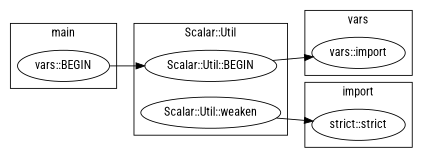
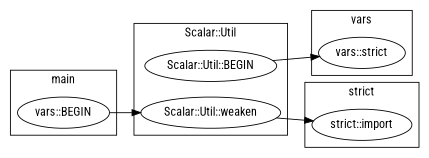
  digraph {
    fontname="Roboto Condensed"
    rankdir=LR
    node [fontname="Roboto Condensed"]
    edge [fontname="Roboto Condensed"]
    n1 [label="vars::BEGIN"]
-   "vars::import"
-   "strict::import" [label="strict::strict"]
+   "vars::import" [label="vars::strict"]
+   "strict::import"
    "Scalar::Util::BEGIN"
    "Scalar::Util::weaken"
    subgraph cluster_1 {
      label=main
      n1
    }
    subgraph cluster_2 {
      label=vars
      "vars::import"
    }
    subgraph cluster_3 {
-     label=import
+     label="strict"
      "strict::import"
    }
    subgraph cluster_4 {
      label="Scalar::Util"
      "Scalar::Util::BEGIN"
      "Scalar::Util::weaken"
    }
-   n1 -> "Scalar::Util::BEGIN"
+   n1 -> "Scalar::Util::weaken"
    "Scalar::Util::BEGIN" -> "vars::import"
    "Scalar::Util::weaken" -> "strict::import"
  }
